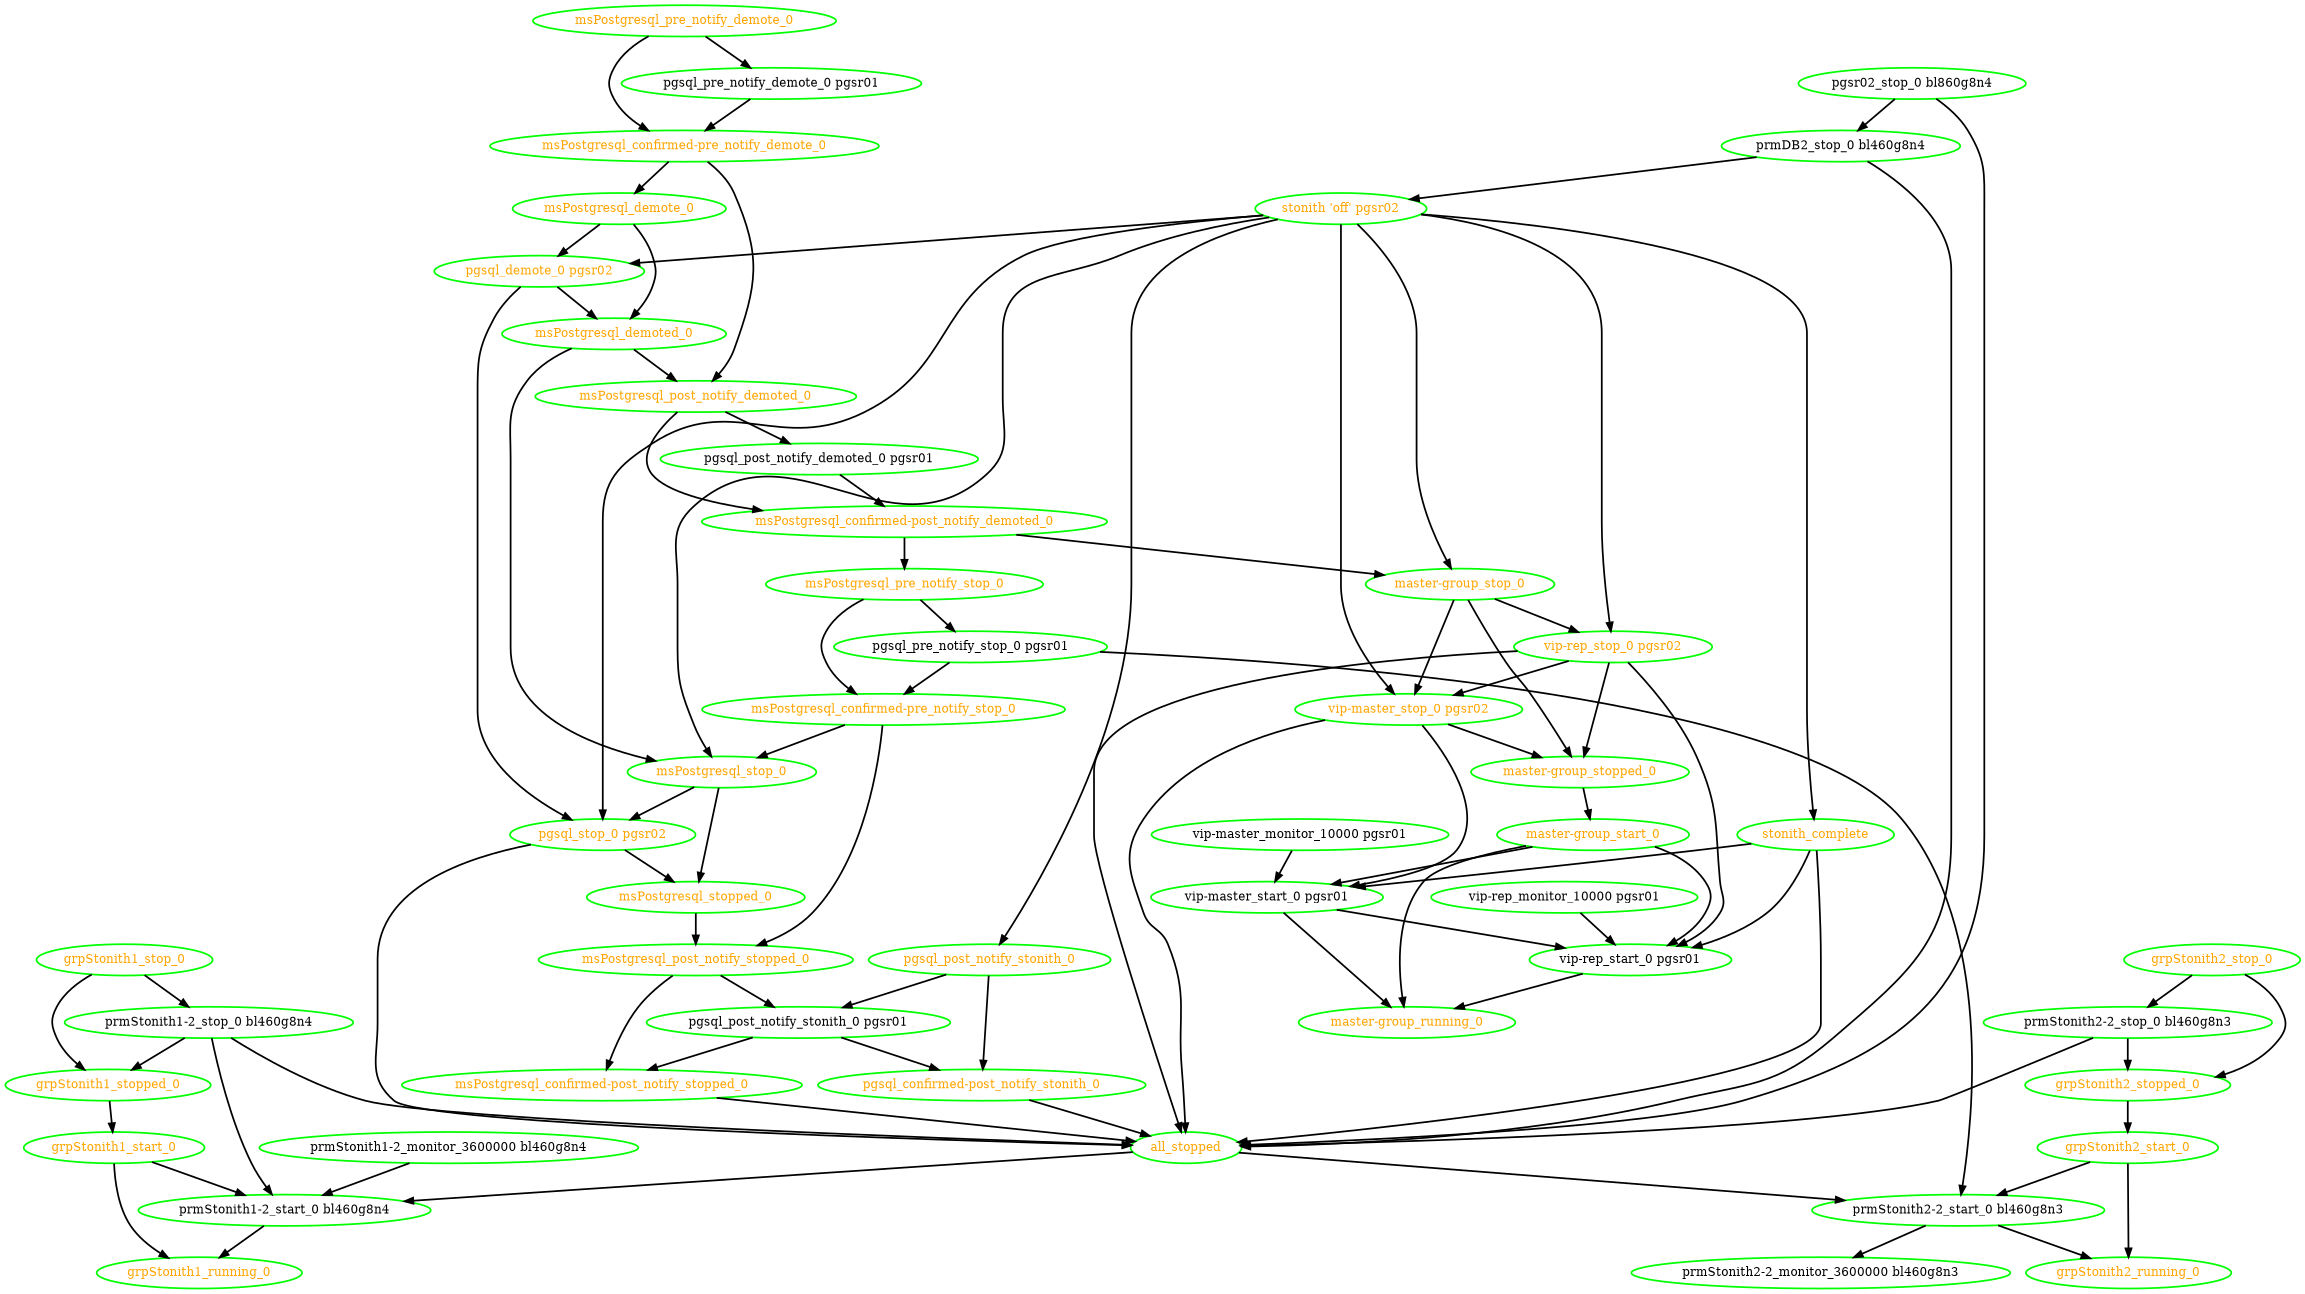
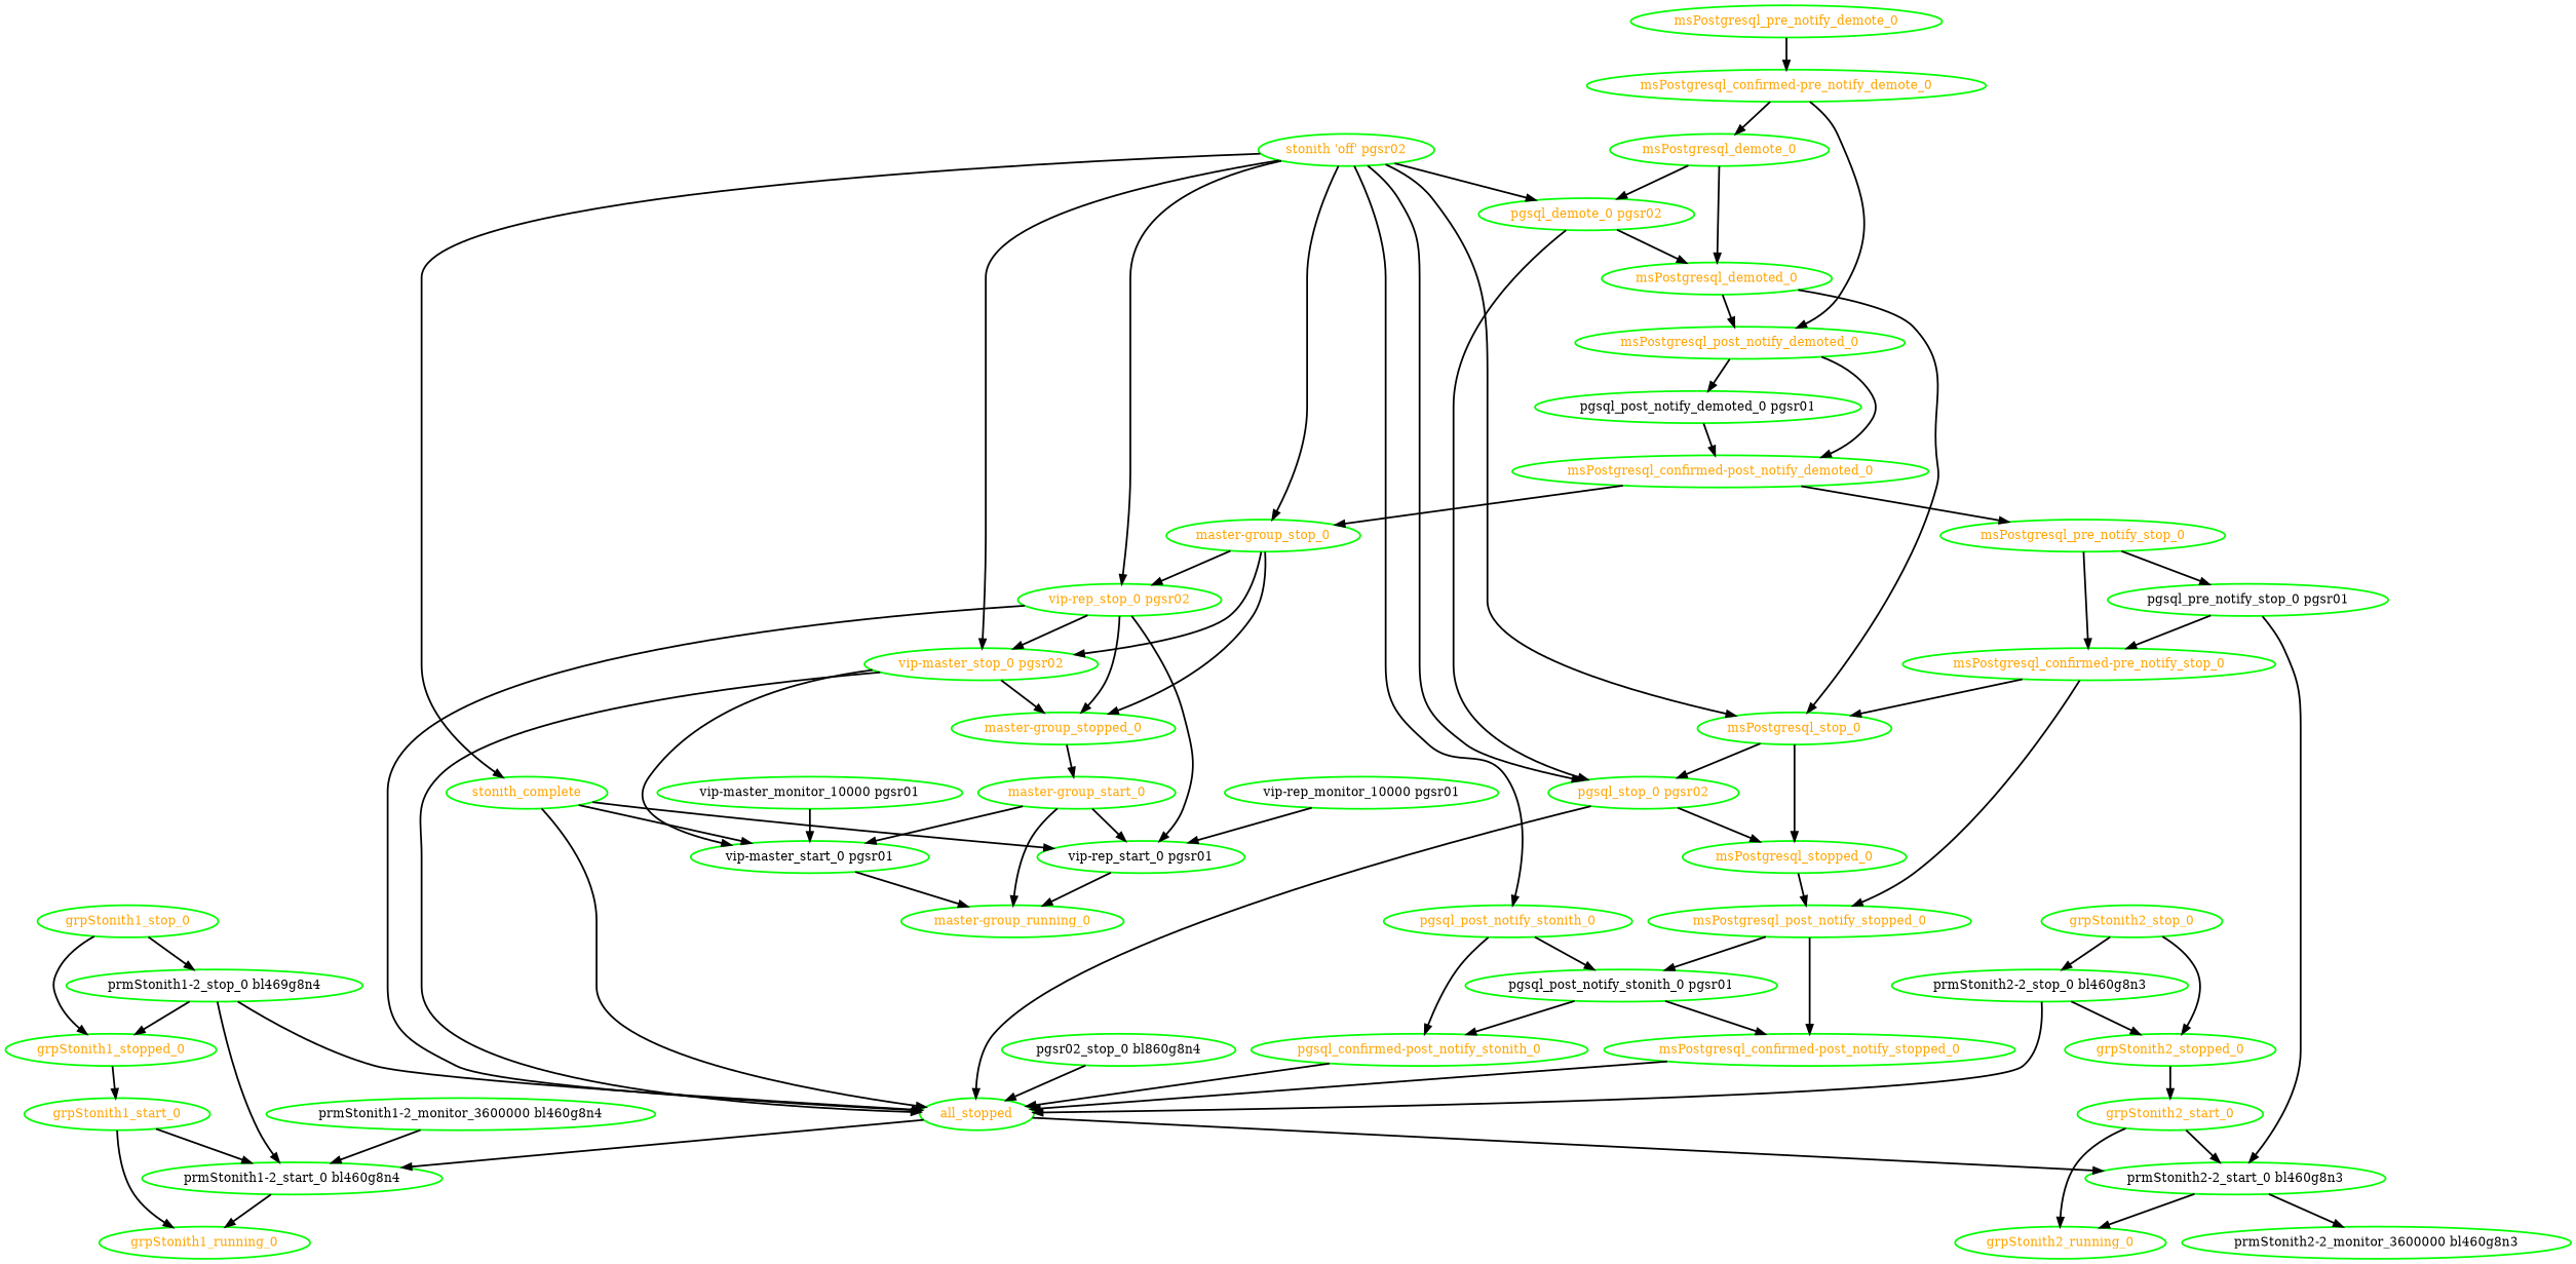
  digraph {
    node [color=green fontcolor=orange style=bold]
    edge [style=bold]
    "prmStonith1-2_start_0 bl460g8n4" [fontcolor=black]
    all_stopped
    "prmStonith2-2_start_0 bl460g8n3" [fontcolor=black]
    grpStonith1_running_0
    grpStonith2_running_0
    "prmStonith2-2_monitor_3600000 bl460g8n3" [fontcolor=black]
    "prmStonith1-2_monitor_3600000 bl460g8n4" [fontcolor=black]
    grpStonith1_start_0
    grpStonith1_stop_0
    grpStonith1_stopped_0
-   "prmStonith1-2_stop_0 bl460g8n4" [fontcolor=black]
+   "prmStonith1-2_stop_0 bl460g8n4" [fontcolor=black label="prmStonith1-2_stop_0 bl469g8n4"]
    grpStonith2_start_0
    grpStonith2_stop_0
    grpStonith2_stopped_0
    "prmStonith2-2_stop_0 bl460g8n3" [fontcolor=black]
    "master-group_start_0"
    "master-group_running_0"
    "vip-master_start_0 pgsr01" [fontcolor=black]
    "vip-rep_start_0 pgsr01" [fontcolor=black]
    "vip-master_monitor_10000 pgsr01" [fontcolor=black]
    "vip-rep_monitor_10000 pgsr01" [fontcolor=black]
    "master-group_stop_0"
    "master-group_stopped_0"
    "vip-master_stop_0 pgsr02"
    "vip-rep_stop_0 pgsr02"
    "msPostgresql_confirmed-post_notify_demoted_0"
    msPostgresql_pre_notify_stop_0
    "msPostgresql_confirmed-pre_notify_stop_0"
    "pgsql_pre_notify_stop_0 pgsr01" [fontcolor=black]
    msPostgresql_post_notify_stopped_0
    msPostgresql_stop_0
    "msPostgresql_confirmed-post_notify_stopped_0"
    "msPostgresql_confirmed-pre_notify_demote_0"
    msPostgresql_demote_0
    msPostgresql_post_notify_demoted_0
    msPostgresql_demoted_0
    "pgsql_demote_0 pgsr02"
    "pgsql_post_notify_demoted_0 pgsr01" [fontcolor=black]
    "pgsql_stop_0 pgsr02"
    "pgsql_post_notify_stonith_0 pgsr01" [fontcolor=black]
    msPostgresql_stopped_0
    "pgsql_confirmed-post_notify_stonith_0"
    msPostgresql_pre_notify_demote_0
-   "pgsql_pre_notify_demote_0 pgsr01" [fontcolor=black]
    pgsql_post_notify_stonith_0
    n46 [fontcolor=black label="pgsr02_stop_0 bl860g8n4"]
-   "prmDB2_stop_0 bl460g8n4" [fontcolor=black]
    "stonith 'off' pgsr02"
    stonith_complete
    "prmStonith1-2_start_0 bl460g8n4" -> grpStonith1_running_0
    all_stopped -> "prmStonith1-2_start_0 bl460g8n4"
    all_stopped -> "prmStonith2-2_start_0 bl460g8n3"
    "prmStonith2-2_start_0 bl460g8n3" -> grpStonith2_running_0
    "prmStonith2-2_start_0 bl460g8n3" -> "prmStonith2-2_monitor_3600000 bl460g8n3"
    "prmStonith1-2_monitor_3600000 bl460g8n4" -> "prmStonith1-2_start_0 bl460g8n4"
    grpStonith1_start_0 -> "prmStonith1-2_start_0 bl460g8n4"
    grpStonith1_start_0 -> grpStonith1_running_0
    grpStonith1_stop_0 -> grpStonith1_stopped_0
    grpStonith1_stop_0 -> "prmStonith1-2_stop_0 bl460g8n4"
    grpStonith1_stopped_0 -> grpStonith1_start_0
    "prmStonith1-2_stop_0 bl460g8n4" -> "prmStonith1-2_start_0 bl460g8n4"
    "prmStonith1-2_stop_0 bl460g8n4" -> all_stopped
    "prmStonith1-2_stop_0 bl460g8n4" -> grpStonith1_stopped_0
    grpStonith2_start_0 -> "prmStonith2-2_start_0 bl460g8n3"
    grpStonith2_start_0 -> grpStonith2_running_0
    grpStonith2_stop_0 -> grpStonith2_stopped_0
    grpStonith2_stop_0 -> "prmStonith2-2_stop_0 bl460g8n3"
    grpStonith2_stopped_0 -> grpStonith2_start_0
    "prmStonith2-2_stop_0 bl460g8n3" -> all_stopped
    "prmStonith2-2_stop_0 bl460g8n3" -> grpStonith2_stopped_0
    "master-group_start_0" -> "master-group_running_0"
    "master-group_start_0" -> "vip-master_start_0 pgsr01"
    "master-group_start_0" -> "vip-rep_start_0 pgsr01"
    "vip-master_start_0 pgsr01" -> "master-group_running_0"
-   "vip-master_start_0 pgsr01" -> "vip-rep_start_0 pgsr01"
    "vip-rep_start_0 pgsr01" -> "master-group_running_0"
    "vip-master_monitor_10000 pgsr01" -> "vip-master_start_0 pgsr01"
    "vip-rep_monitor_10000 pgsr01" -> "vip-rep_start_0 pgsr01"
    "master-group_stop_0" -> "master-group_stopped_0"
    "master-group_stop_0" -> "vip-master_stop_0 pgsr02"
    "master-group_stop_0" -> "vip-rep_stop_0 pgsr02"
    "master-group_stopped_0" -> "master-group_start_0"
    "vip-master_stop_0 pgsr02" -> all_stopped
    "vip-master_stop_0 pgsr02" -> "vip-master_start_0 pgsr01"
    "vip-master_stop_0 pgsr02" -> "master-group_stopped_0"
    "vip-rep_stop_0 pgsr02" -> all_stopped
    "vip-rep_stop_0 pgsr02" -> "vip-rep_start_0 pgsr01"
    "vip-rep_stop_0 pgsr02" -> "master-group_stopped_0"
    "vip-rep_stop_0 pgsr02" -> "vip-master_stop_0 pgsr02"
    "msPostgresql_confirmed-post_notify_demoted_0" -> "master-group_stop_0"
    "msPostgresql_confirmed-post_notify_demoted_0" -> msPostgresql_pre_notify_stop_0
    msPostgresql_pre_notify_stop_0 -> "msPostgresql_confirmed-pre_notify_stop_0"
    msPostgresql_pre_notify_stop_0 -> "pgsql_pre_notify_stop_0 pgsr01"
    "msPostgresql_confirmed-pre_notify_stop_0" -> msPostgresql_post_notify_stopped_0
    "msPostgresql_confirmed-pre_notify_stop_0" -> msPostgresql_stop_0
    "pgsql_pre_notify_stop_0 pgsr01" -> "prmStonith2-2_start_0 bl460g8n3"
    "pgsql_pre_notify_stop_0 pgsr01" -> "msPostgresql_confirmed-pre_notify_stop_0"
    msPostgresql_post_notify_stopped_0 -> "msPostgresql_confirmed-post_notify_stopped_0"
    msPostgresql_post_notify_stopped_0 -> "pgsql_post_notify_stonith_0 pgsr01"
    msPostgresql_stop_0 -> "pgsql_stop_0 pgsr02"
    msPostgresql_stop_0 -> msPostgresql_stopped_0
    "msPostgresql_confirmed-post_notify_stopped_0" -> all_stopped
    "msPostgresql_confirmed-pre_notify_demote_0" -> msPostgresql_demote_0
    "msPostgresql_confirmed-pre_notify_demote_0" -> msPostgresql_post_notify_demoted_0
    msPostgresql_demote_0 -> msPostgresql_demoted_0
    msPostgresql_demote_0 -> "pgsql_demote_0 pgsr02"
    msPostgresql_post_notify_demoted_0 -> "msPostgresql_confirmed-post_notify_demoted_0"
    msPostgresql_post_notify_demoted_0 -> "pgsql_post_notify_demoted_0 pgsr01"
    msPostgresql_demoted_0 -> msPostgresql_stop_0
    msPostgresql_demoted_0 -> msPostgresql_post_notify_demoted_0
    "pgsql_demote_0 pgsr02" -> msPostgresql_demoted_0
    "pgsql_demote_0 pgsr02" -> "pgsql_stop_0 pgsr02"
    "pgsql_post_notify_demoted_0 pgsr01" -> "msPostgresql_confirmed-post_notify_demoted_0"
    "pgsql_stop_0 pgsr02" -> all_stopped
    "pgsql_stop_0 pgsr02" -> msPostgresql_stopped_0
    "pgsql_post_notify_stonith_0 pgsr01" -> "msPostgresql_confirmed-post_notify_stopped_0"
    "pgsql_post_notify_stonith_0 pgsr01" -> "pgsql_confirmed-post_notify_stonith_0"
    msPostgresql_stopped_0 -> msPostgresql_post_notify_stopped_0
    "pgsql_confirmed-post_notify_stonith_0" -> all_stopped
    msPostgresql_pre_notify_demote_0 -> "msPostgresql_confirmed-pre_notify_demote_0"
-   msPostgresql_pre_notify_demote_0 -> "pgsql_pre_notify_demote_0 pgsr01"
-   "pgsql_pre_notify_demote_0 pgsr01" -> "msPostgresql_confirmed-pre_notify_demote_0"
    pgsql_post_notify_stonith_0 -> "pgsql_post_notify_stonith_0 pgsr01"
    pgsql_post_notify_stonith_0 -> "pgsql_confirmed-post_notify_stonith_0"
    n46 -> all_stopped
-   n46 -> "prmDB2_stop_0 bl460g8n4"
-   "prmDB2_stop_0 bl460g8n4" -> all_stopped
-   "prmDB2_stop_0 bl460g8n4" -> "stonith 'off' pgsr02"
    "stonith 'off' pgsr02" -> "master-group_stop_0"
    "stonith 'off' pgsr02" -> "vip-master_stop_0 pgsr02"
    "stonith 'off' pgsr02" -> "vip-rep_stop_0 pgsr02"
    "stonith 'off' pgsr02" -> msPostgresql_stop_0
    "stonith 'off' pgsr02" -> "pgsql_demote_0 pgsr02"
    "stonith 'off' pgsr02" -> "pgsql_stop_0 pgsr02"
    "stonith 'off' pgsr02" -> pgsql_post_notify_stonith_0
    "stonith 'off' pgsr02" -> stonith_complete
    stonith_complete -> all_stopped
    stonith_complete -> "vip-master_start_0 pgsr01"
    stonith_complete -> "vip-rep_start_0 pgsr01"
  }
